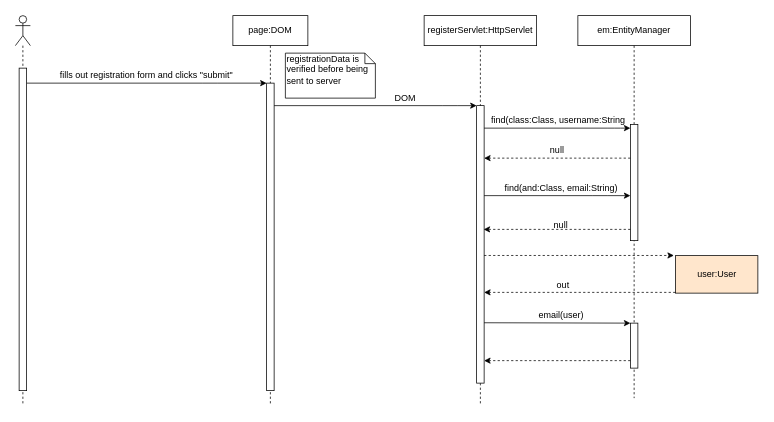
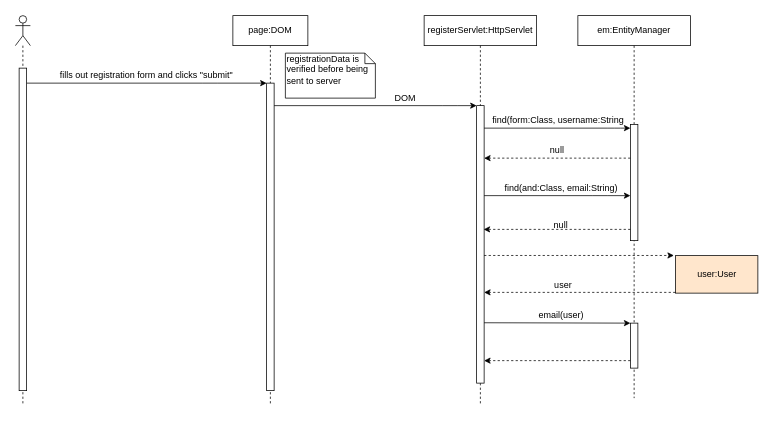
  <mxCell id="0" />
  <mxCell id="1" parent="0" />
  <mxCell id="2" value="" style="endArrow=classic;html=1;" edge="1" parent="1" source="5" target="7"><mxGeometry width="50" height="50" relative="1" as="geometry"><mxPoint x="70" y="110" as="sourcePoint" /><mxPoint x="320" y="110" as="targetPoint" /><Array as="points"><mxPoint x="280" y="110" /></Array></mxGeometry></mxCell>
  <mxCell id="3" value="fills out registration form and clicks &quot;submit&quot;" style="text;html=1;strokeColor=none;fillColor=none;align=center;verticalAlign=middle;whiteSpace=wrap;rounded=0;" vertex="1" parent="1"><mxGeometry x="75" y="90" width="240" height="20" as="geometry" /></mxCell>
  <mxCell id="4" value="" style="shape=umlLifeline;participant=umlActor;perimeter=lifelinePerimeter;whiteSpace=wrap;html=1;container=1;collapsible=0;recursiveResize=0;verticalAlign=top;spacingTop=36;labelBackgroundColor=#ffffff;outlineConnect=0;" vertex="1" parent="1"><mxGeometry x="20" y="20" width="20" height="520" as="geometry" /></mxCell>
  <mxCell id="5" value="" style="html=1;points=[];perimeter=orthogonalPerimeter;" vertex="1" parent="4"><mxGeometry x="5" y="70" width="10" height="430" as="geometry" /></mxCell>
  <mxCell id="6" value="page:DOM" style="shape=umlLifeline;perimeter=lifelinePerimeter;whiteSpace=wrap;html=1;container=1;collapsible=0;recursiveResize=0;outlineConnect=0;" vertex="1" parent="1"><mxGeometry x="310" y="20" width="100" height="520" as="geometry" /></mxCell>
  <mxCell id="7" value="" style="html=1;points=[];perimeter=orthogonalPerimeter;" vertex="1" parent="6"><mxGeometry x="45" y="90" width="10" height="410" as="geometry" /></mxCell>
  <mxCell id="8" value="registrationData is verified before being sent to server" style="shape=note;whiteSpace=wrap;html=1;size=14;verticalAlign=top;align=left;spacingTop=-6;" vertex="1" parent="1"><mxGeometry x="380" y="70" width="120" height="60" as="geometry" /></mxCell>
  <mxCell id="9" value="" style="endArrow=classic;html=1;" edge="1" parent="1" source="7" target="12"><mxGeometry width="50" height="50" relative="1" as="geometry"><mxPoint x="380" y="140" as="sourcePoint" /><mxPoint x="630" y="140" as="targetPoint" /><Array as="points"><mxPoint x="600" y="140" /></Array></mxGeometry></mxCell>
  <mxCell id="10" value="DOM" style="text;html=1;strokeColor=none;fillColor=none;align=center;verticalAlign=middle;whiteSpace=wrap;rounded=0;" vertex="1" parent="1"><mxGeometry x="515" y="120" width="50" height="20" as="geometry" /></mxCell>
  <mxCell id="11" value="registerServlet:HttpServlet" style="shape=umlLifeline;perimeter=lifelinePerimeter;whiteSpace=wrap;html=1;container=1;collapsible=0;recursiveResize=0;outlineConnect=0;" vertex="1" parent="1"><mxGeometry x="565" y="20" width="150" height="520" as="geometry" /></mxCell>
  <mxCell id="12" value="" style="html=1;points=[];perimeter=orthogonalPerimeter;" vertex="1" parent="11"><mxGeometry x="70" y="120" width="10" height="370" as="geometry" /></mxCell>
  <mxCell id="13" value="em:EntityManager" style="shape=umlLifeline;perimeter=lifelinePerimeter;whiteSpace=wrap;html=1;container=1;collapsible=0;recursiveResize=0;outlineConnect=0;" vertex="1" parent="1"><mxGeometry x="770" y="20" width="150" height="510" as="geometry" /></mxCell>
  <mxCell id="14" value="" style="html=1;points=[];perimeter=orthogonalPerimeter;" vertex="1" parent="13"><mxGeometry x="70" y="145" width="10" height="155" as="geometry" /></mxCell>
  <mxCell id="15" value="" style="html=1;points=[];perimeter=orthogonalPerimeter;" vertex="1" parent="13"><mxGeometry x="70" y="410" width="10" height="60" as="geometry" /></mxCell>
  <mxCell id="16" value="" style="endArrow=classic;html=1;" edge="1" parent="1" source="12" target="14"><mxGeometry width="50" height="50" relative="1" as="geometry"><mxPoint x="650" y="169" as="sourcePoint" /><mxPoint x="820" y="169" as="targetPoint" /><Array as="points"><mxPoint x="820" y="170" /></Array></mxGeometry></mxCell>
- <mxCell id="17" value="find(class:Class, username:String" style="text;html=1;strokeColor=none;fillColor=none;align=center;verticalAlign=middle;whiteSpace=wrap;rounded=0;" vertex="1" parent="1"><mxGeometry x="650" y="150" width="188" height="20" as="geometry" /></mxCell>
+ <mxCell id="17" value="find(form:Class, username:String" style="text;html=1;strokeColor=none;fillColor=none;align=center;verticalAlign=middle;whiteSpace=wrap;rounded=0;" vertex="1" parent="1"><mxGeometry x="650" y="150" width="188" height="20" as="geometry" /></mxCell>
  <mxCell id="18" value="" style="endArrow=classic;html=1;dashed=1;strokeColor=#000000;" edge="1" parent="1" source="14" target="12"><mxGeometry width="50" height="50" relative="1" as="geometry"><mxPoint x="830" y="210" as="sourcePoint" /><mxPoint x="650" y="210" as="targetPoint" /><Array as="points"><mxPoint x="810" y="210" /></Array></mxGeometry></mxCell>
  <mxCell id="19" value="null" style="text;html=1;strokeColor=none;fillColor=none;align=center;verticalAlign=middle;whiteSpace=wrap;rounded=0;" vertex="1" parent="1"><mxGeometry x="720" y="190" width="45" height="20" as="geometry" /></mxCell>
  <mxCell id="20" value="" style="endArrow=classic;html=1;" edge="1" parent="1" source="12" target="14"><mxGeometry width="50" height="50" relative="1" as="geometry"><mxPoint x="651.5" y="269" as="sourcePoint" /><mxPoint x="800" y="269" as="targetPoint" /><Array as="points"><mxPoint x="800" y="260" /></Array></mxGeometry></mxCell>
  <mxCell id="21" value="find(and:Class, email:String)" style="text;html=1;strokeColor=none;fillColor=none;align=center;verticalAlign=middle;whiteSpace=wrap;rounded=0;" vertex="1" parent="1"><mxGeometry x="658" y="240" width="180" height="20" as="geometry" /></mxCell>
  <mxCell id="22" value="" style="endArrow=classic;html=1;dashed=1;strokeColor=#000000;entryX=0.94;entryY=0.446;entryDx=0;entryDy=0;entryPerimeter=0;" edge="1" parent="1" source="14" target="12"><mxGeometry width="50" height="50" relative="1" as="geometry"><mxPoint x="832.5" y="299" as="sourcePoint" /><mxPoint x="652.5" y="299" as="targetPoint" /></mxGeometry></mxCell>
  <mxCell id="23" value="null" style="text;html=1;strokeColor=none;fillColor=none;align=center;verticalAlign=middle;whiteSpace=wrap;rounded=0;" vertex="1" parent="1"><mxGeometry x="725" y="290" width="45" height="20" as="geometry" /></mxCell>
  <mxCell id="24" value="" style="endArrow=classic;html=1;dashed=1;entryX=-0.018;entryY=-0.004;entryDx=0;entryDy=0;entryPerimeter=0;" edge="1" parent="1" source="12" target="25"><mxGeometry width="50" height="50" relative="1" as="geometry"><mxPoint x="652" y="340" as="sourcePoint" /><mxPoint x="888" y="340" as="targetPoint" /></mxGeometry></mxCell>
  <mxCell id="25" value="user:User" style="html=1;fillColor=#ffe6cc;" vertex="1" parent="1"><mxGeometry x="900" y="340" width="110" height="50" as="geometry" /></mxCell>
  <mxCell id="26" value="" style="endArrow=classic;html=1;dashed=1;strokeColor=#000000;" edge="1" parent="1" target="12"><mxGeometry width="50" height="50" relative="1" as="geometry"><mxPoint x="900" y="389" as="sourcePoint" /><mxPoint x="670" y="389" as="targetPoint" /></mxGeometry></mxCell>
- <mxCell id="27" value="out" style="text;html=1;strokeColor=none;fillColor=none;align=center;verticalAlign=middle;whiteSpace=wrap;rounded=0;" vertex="1" parent="1"><mxGeometry x="727.5" y="370" width="45" height="20" as="geometry" /></mxCell>
+ <mxCell id="27" value="user" style="text;html=1;strokeColor=none;fillColor=none;align=center;verticalAlign=middle;whiteSpace=wrap;rounded=0;" vertex="1" parent="1"><mxGeometry x="727.5" y="370" width="45" height="20" as="geometry" /></mxCell>
  <mxCell id="28" value="" style="endArrow=classic;html=1;" edge="1" parent="1" target="15"><mxGeometry width="50" height="50" relative="1" as="geometry"><mxPoint x="645" y="429.5" as="sourcePoint" /><mxPoint x="795" y="429.5" as="targetPoint" /><Array as="points" /></mxGeometry></mxCell>
  <mxCell id="29" value="email(user)" style="text;html=1;strokeColor=none;fillColor=none;align=center;verticalAlign=middle;whiteSpace=wrap;rounded=0;" vertex="1" parent="1"><mxGeometry x="699" y="410" width="98" height="20" as="geometry" /></mxCell>
  <mxCell id="30" value="" style="endArrow=classic;html=1;dashed=1;strokeColor=#000000;" edge="1" parent="1" source="15" target="12"><mxGeometry width="50" height="50" relative="1" as="geometry"><mxPoint x="832.5" y="490" as="sourcePoint" /><mxPoint x="652.5" y="490" as="targetPoint" /><Array as="points"><mxPoint x="760" y="480" /></Array></mxGeometry></mxCell>
